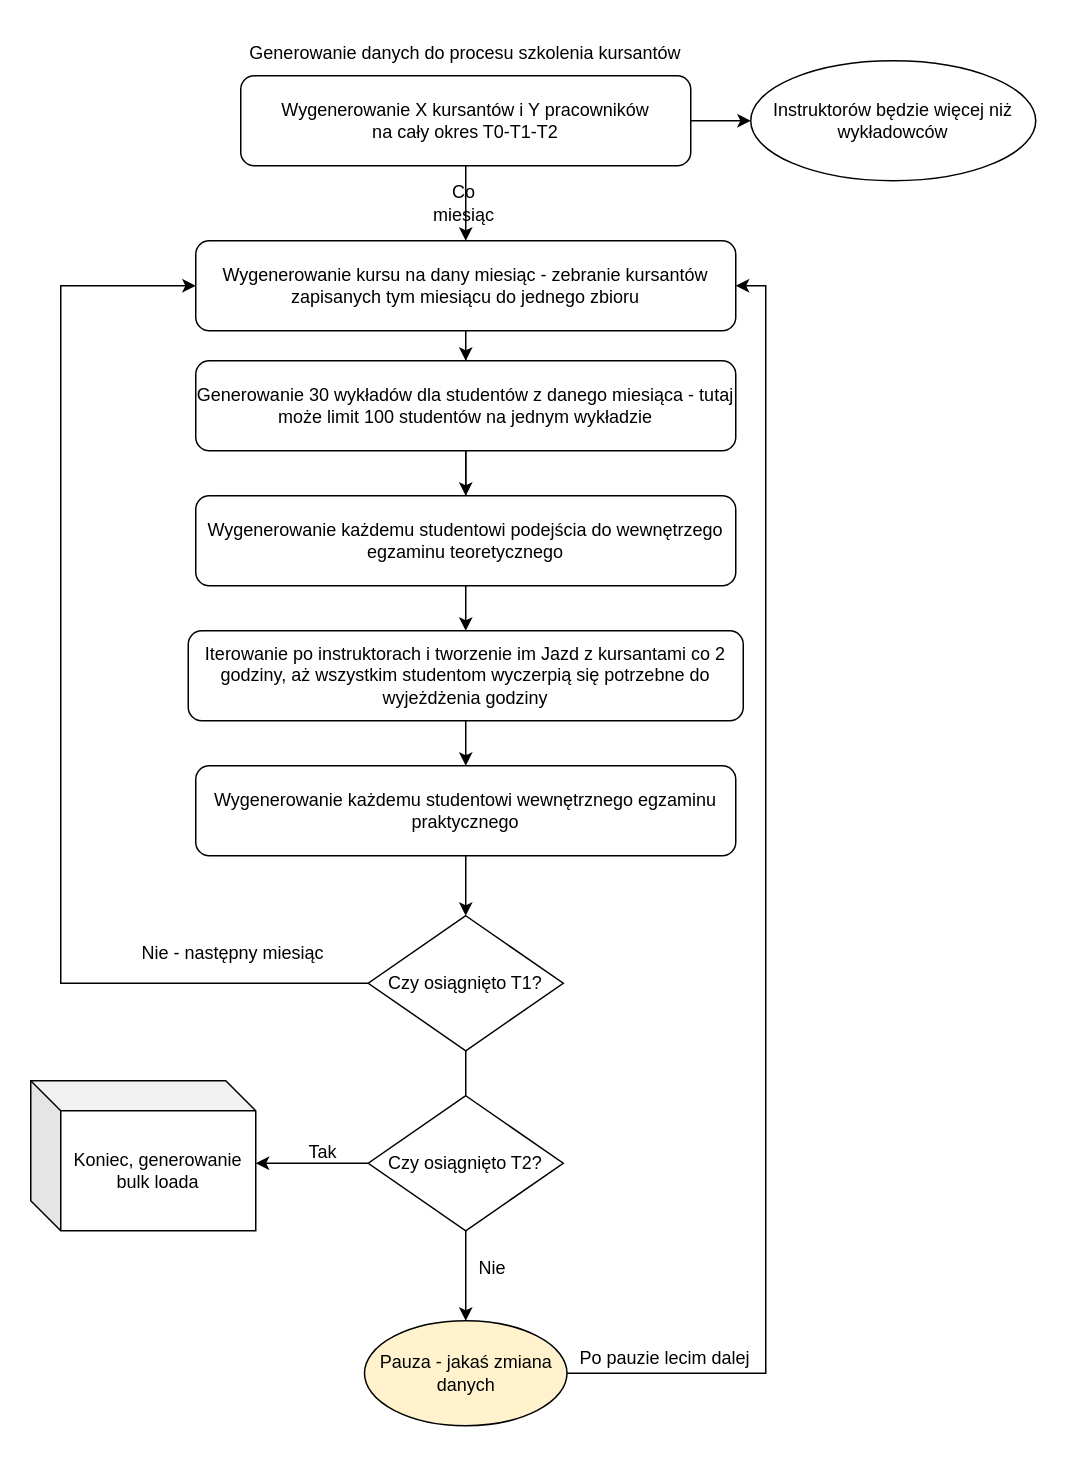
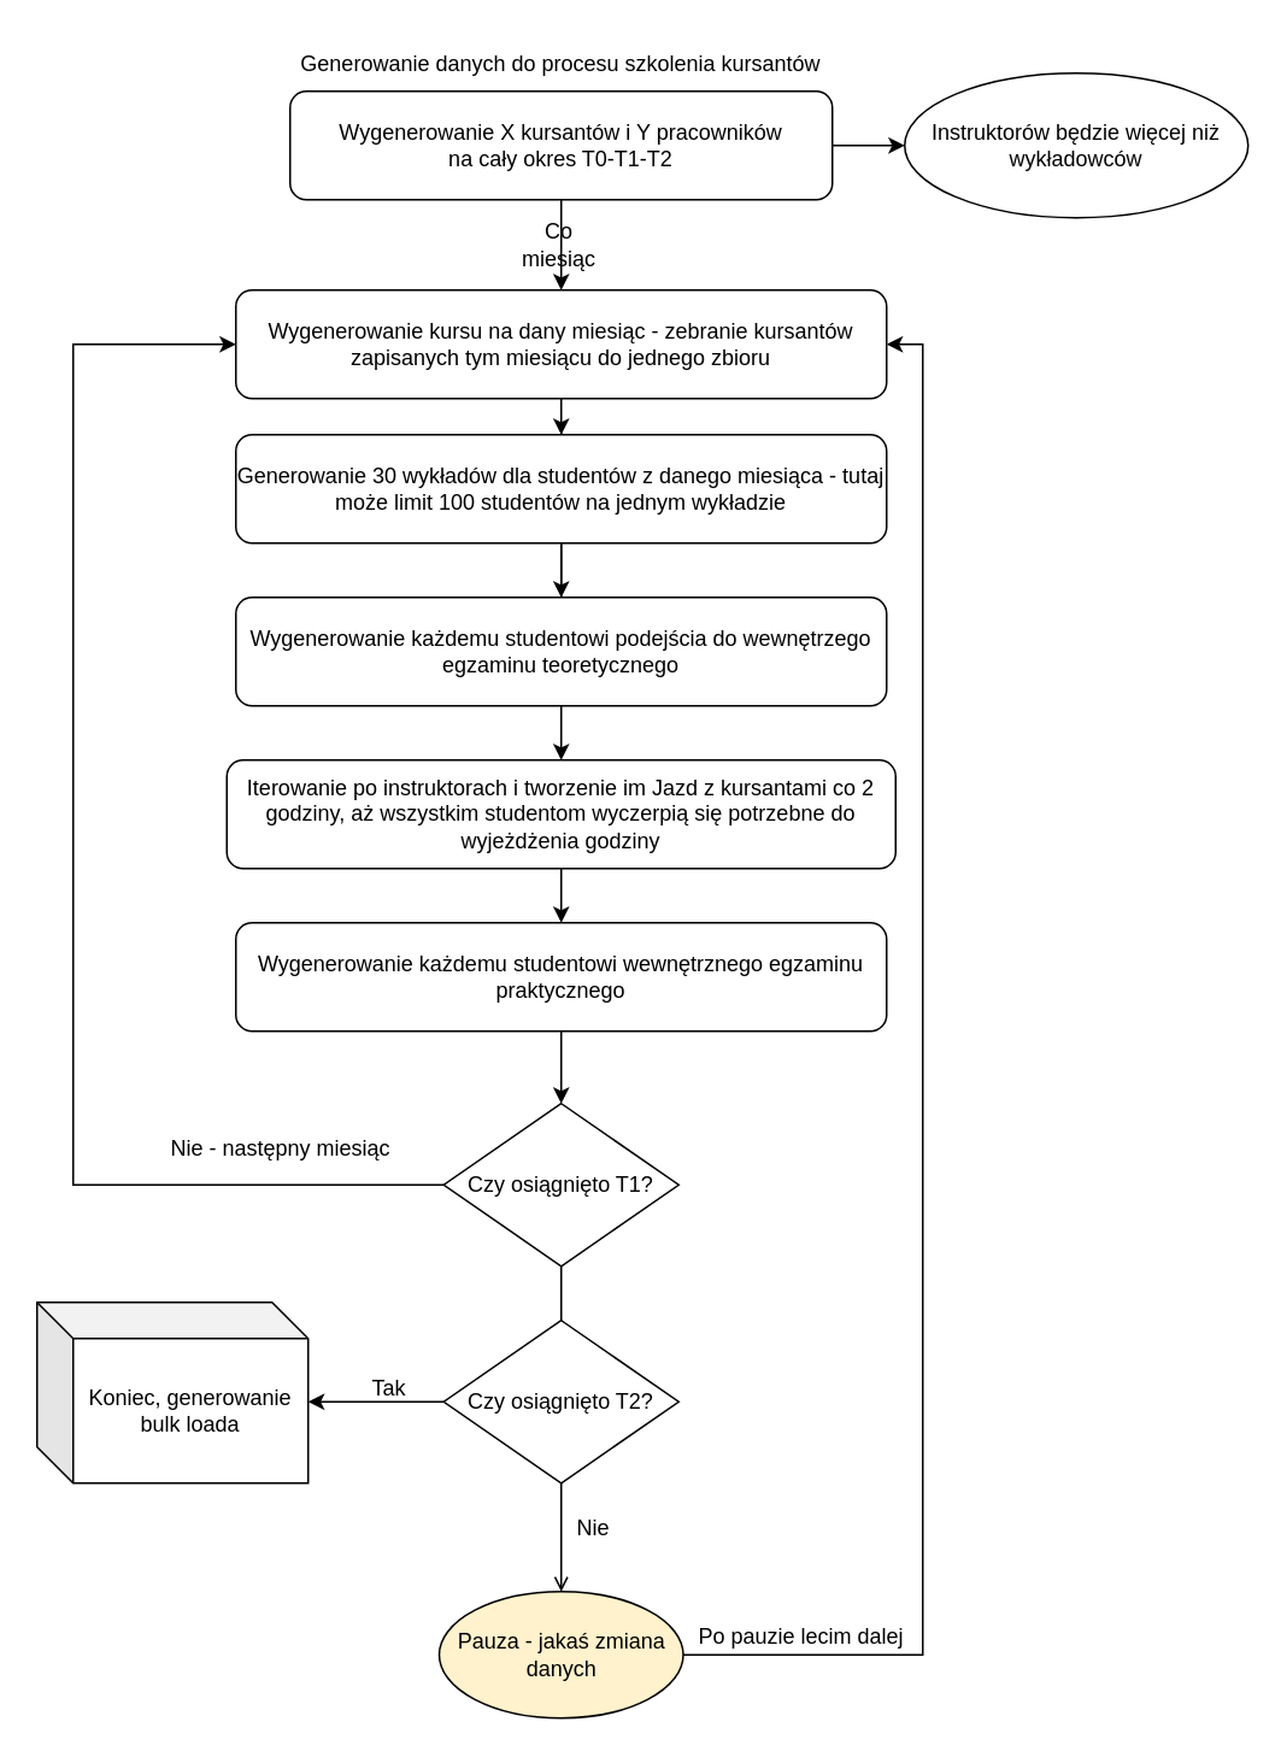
  <mxCell id="0" />
  <mxCell id="1" parent="0" />
  <mxCell id="2" value="Generowanie danych do procesu szkolenia kursantów" style="text;html=1;strokeColor=none;fillColor=none;align=center;verticalAlign=middle;whiteSpace=wrap;rounded=0;" vertex="1" parent="1"><mxGeometry x="155" y="20" width="310" height="30" as="geometry" /></mxCell>
  <mxCell id="3" style="edgeStyle=orthogonalEdgeStyle;rounded=0;orthogonalLoop=1;jettySize=auto;html=1;" edge="1" parent="1" source="5"><mxGeometry relative="1" as="geometry"><mxPoint x="500" y="80" as="targetPoint" /></mxGeometry></mxCell>
  <mxCell id="4" value="" style="edgeStyle=orthogonalEdgeStyle;rounded=0;orthogonalLoop=1;jettySize=auto;html=1;" edge="1" parent="1" source="5" target="8"><mxGeometry relative="1" as="geometry" /></mxCell>
  <mxCell id="5" value="Wygenerowanie X kursantów i Y pracowników&lt;br&gt;na cały okres T0-T1-T2" style="rounded=1;whiteSpace=wrap;html=1;" vertex="1" parent="1"><mxGeometry x="160" y="50" width="300" height="60" as="geometry" /></mxCell>
  <mxCell id="6" value="Instruktorów będzie więcej niż wykładowców" style="ellipse;whiteSpace=wrap;html=1;" vertex="1" parent="1"><mxGeometry x="500" y="40" width="190" height="80" as="geometry" /></mxCell>
  <mxCell id="7" value="" style="edgeStyle=orthogonalEdgeStyle;rounded=0;orthogonalLoop=1;jettySize=auto;html=1;" edge="1" parent="1" source="8" target="12"><mxGeometry relative="1" as="geometry" /></mxCell>
  <mxCell id="8" value="Wygenerowanie kursu na dany miesiąc - zebranie kursantów zapisanych tym miesiącu do jednego zbioru" style="whiteSpace=wrap;html=1;rounded=1;" vertex="1" parent="1"><mxGeometry x="130" y="160" width="360" height="60" as="geometry" /></mxCell>
  <mxCell id="9" value="Co miesiąc" style="text;html=1;strokeColor=none;fillColor=none;align=center;verticalAlign=middle;whiteSpace=wrap;rounded=0;" vertex="1" parent="1"><mxGeometry x="279" y="120" width="60" height="30" as="geometry" /></mxCell>
  <mxCell id="10" value="" style="edgeStyle=orthogonalEdgeStyle;rounded=0;orthogonalLoop=1;jettySize=auto;html=1;" edge="1" parent="1" source="12" target="14"><mxGeometry relative="1" as="geometry" /></mxCell>
  <mxCell id="11" value="" style="edgeStyle=orthogonalEdgeStyle;rounded=0;orthogonalLoop=1;jettySize=auto;html=1;" edge="1" parent="1" source="12" target="15"><mxGeometry relative="1" as="geometry" /></mxCell>
  <mxCell id="12" value="Generowanie 30 wykładów dla studentów z danego miesiąca - tutaj może limit 100 studentów na jednym wykładzie" style="whiteSpace=wrap;html=1;rounded=1;" vertex="1" parent="1"><mxGeometry x="130" y="240" width="360" height="60" as="geometry" /></mxCell>
  <mxCell id="13" value="" style="edgeStyle=orthogonalEdgeStyle;rounded=0;orthogonalLoop=1;jettySize=auto;html=1;" edge="1" parent="1" source="14" target="18"><mxGeometry relative="1" as="geometry" /></mxCell>
  <mxCell id="14" value="Iterowanie po instruktorach i tworzenie im Jazd z kursantami co 2 godziny, aż wszystkim studentom wyczerpią się potrzebne do wyjeżdżenia godziny" style="whiteSpace=wrap;html=1;rounded=1;" vertex="1" parent="1"><mxGeometry x="125" y="420" width="370" height="60" as="geometry" /></mxCell>
  <mxCell id="15" value="Wygenerowanie każdemu studentowi podejścia do wewnętrzego egzaminu teoretycznego" style="whiteSpace=wrap;html=1;rounded=1;" vertex="1" parent="1"><mxGeometry x="130" y="330" width="360" height="60" as="geometry" /></mxCell>
  <mxCell id="16" style="edgeStyle=orthogonalEdgeStyle;rounded=0;orthogonalLoop=1;jettySize=auto;html=1;entryX=0;entryY=0.5;entryDx=0;entryDy=0;exitX=0;exitY=0.5;exitDx=0;exitDy=0;" edge="1" parent="1" source="21" target="8"><mxGeometry relative="1" as="geometry"><mxPoint x="-20" y="200" as="targetPoint" /><mxPoint x="70" y="610" as="sourcePoint" /><Array as="points"><mxPoint x="40" y="655" /><mxPoint x="40" y="190" /></Array></mxGeometry></mxCell>
  <mxCell id="17" style="edgeStyle=orthogonalEdgeStyle;rounded=0;orthogonalLoop=1;jettySize=auto;html=1;" edge="1" parent="1" source="18"><mxGeometry relative="1" as="geometry"><mxPoint x="310" y="610" as="targetPoint" /></mxGeometry></mxCell>
  <mxCell id="18" value="Wygenerowanie każdemu studentowi wewnętrznego egzaminu praktycznego" style="whiteSpace=wrap;html=1;rounded=1;" vertex="1" parent="1"><mxGeometry x="130" y="510" width="360" height="60" as="geometry" /></mxCell>
  <mxCell id="19" value="Nie - następny miesiąc" style="text;html=1;strokeColor=none;fillColor=none;align=center;verticalAlign=middle;whiteSpace=wrap;rounded=0;" vertex="1" parent="1"><mxGeometry x="90" y="620" width="130" height="30" as="geometry" /></mxCell>
- <mxCell id="20" value="" style="edgeStyle=orthogonalEdgeStyle;rounded=0;orthogonalLoop=1;jettySize=auto;html=1;" edge="1" parent="1" source="21" target="23"><mxGeometry relative="1" as="geometry"><Array as="points"><mxPoint x="310" y="850" /><mxPoint x="310" y="850" /></Array></mxGeometry></mxCell>
+ <mxCell id="20" value="" style="edgeStyle=orthogonalEdgeStyle;rounded=0;orthogonalLoop=1;jettySize=auto;html=1;endArrow=open;" edge="1" parent="1" source="21" target="23"><mxGeometry relative="1" as="geometry"><Array as="points"><mxPoint x="310" y="850" /><mxPoint x="310" y="850" /></Array></mxGeometry></mxCell>
  <mxCell id="21" value="Czy osiągnięto T1?" style="rhombus;whiteSpace=wrap;html=1;" vertex="1" parent="1"><mxGeometry x="245" y="610" width="130" height="90" as="geometry" /></mxCell>
  <mxCell id="22" style="edgeStyle=orthogonalEdgeStyle;rounded=0;orthogonalLoop=1;jettySize=auto;html=1;entryX=1;entryY=0.5;entryDx=0;entryDy=0;" edge="1" parent="1" source="23" target="8"><mxGeometry relative="1" as="geometry"><Array as="points"><mxPoint x="510" y="915" /><mxPoint x="510" y="190" /></Array></mxGeometry></mxCell>
  <mxCell id="23" value="Pauza - jakaś zmiana danych " style="ellipse;whiteSpace=wrap;html=1;fillColor=#fff2cc;" vertex="1" parent="1"><mxGeometry x="242.5" y="880" width="135" height="70" as="geometry" /></mxCell>
  <mxCell id="24" value="Nie" style="text;html=1;strokeColor=none;fillColor=none;align=center;verticalAlign=middle;whiteSpace=wrap;rounded=0;" vertex="1" parent="1"><mxGeometry x="290" y="830" width="76" height="30" as="geometry" /></mxCell>
  <mxCell id="25" style="edgeStyle=orthogonalEdgeStyle;rounded=0;orthogonalLoop=1;jettySize=auto;html=1;" edge="1" parent="1" source="26"><mxGeometry relative="1" as="geometry"><mxPoint x="170" y="775" as="targetPoint" /></mxGeometry></mxCell>
  <mxCell id="26" value="Czy osiągnięto T2?" style="rhombus;whiteSpace=wrap;html=1;" vertex="1" parent="1"><mxGeometry x="245" y="730" width="130" height="90" as="geometry" /></mxCell>
  <mxCell id="27" value="&lt;div&gt;Tak&lt;/div&gt;&lt;div&gt;&lt;br&gt;&lt;/div&gt;" style="text;html=1;strokeColor=none;fillColor=none;align=center;verticalAlign=middle;whiteSpace=wrap;rounded=0;" vertex="1" parent="1"><mxGeometry x="185" y="760" width="60" height="30" as="geometry" /></mxCell>
  <mxCell id="28" value="Koniec, generowanie bulk loada" style="shape=cube;whiteSpace=wrap;html=1;boundedLbl=1;backgroundOutline=1;darkOpacity=0.05;darkOpacity2=0.1;" vertex="1" parent="1"><mxGeometry x="20" y="720" width="150" height="100" as="geometry" /></mxCell>
  <mxCell id="29" value="Po pauzie lecim dalej" style="text;html=1;strokeColor=none;fillColor=none;align=center;verticalAlign=middle;whiteSpace=wrap;rounded=0;" vertex="1" parent="1"><mxGeometry x="375" y="890" width="136" height="30" as="geometry" /></mxCell>
